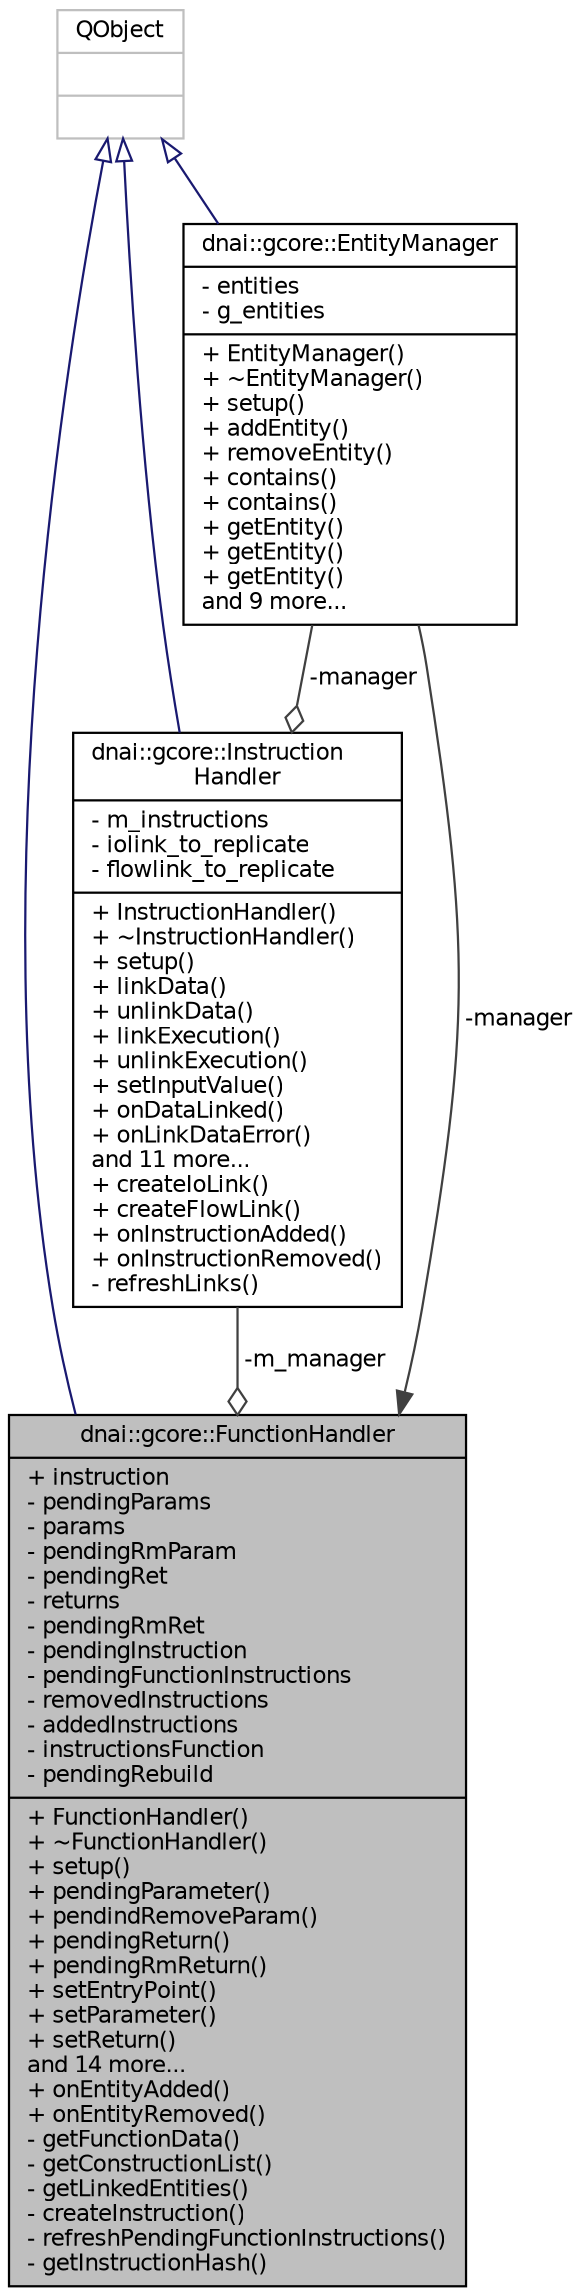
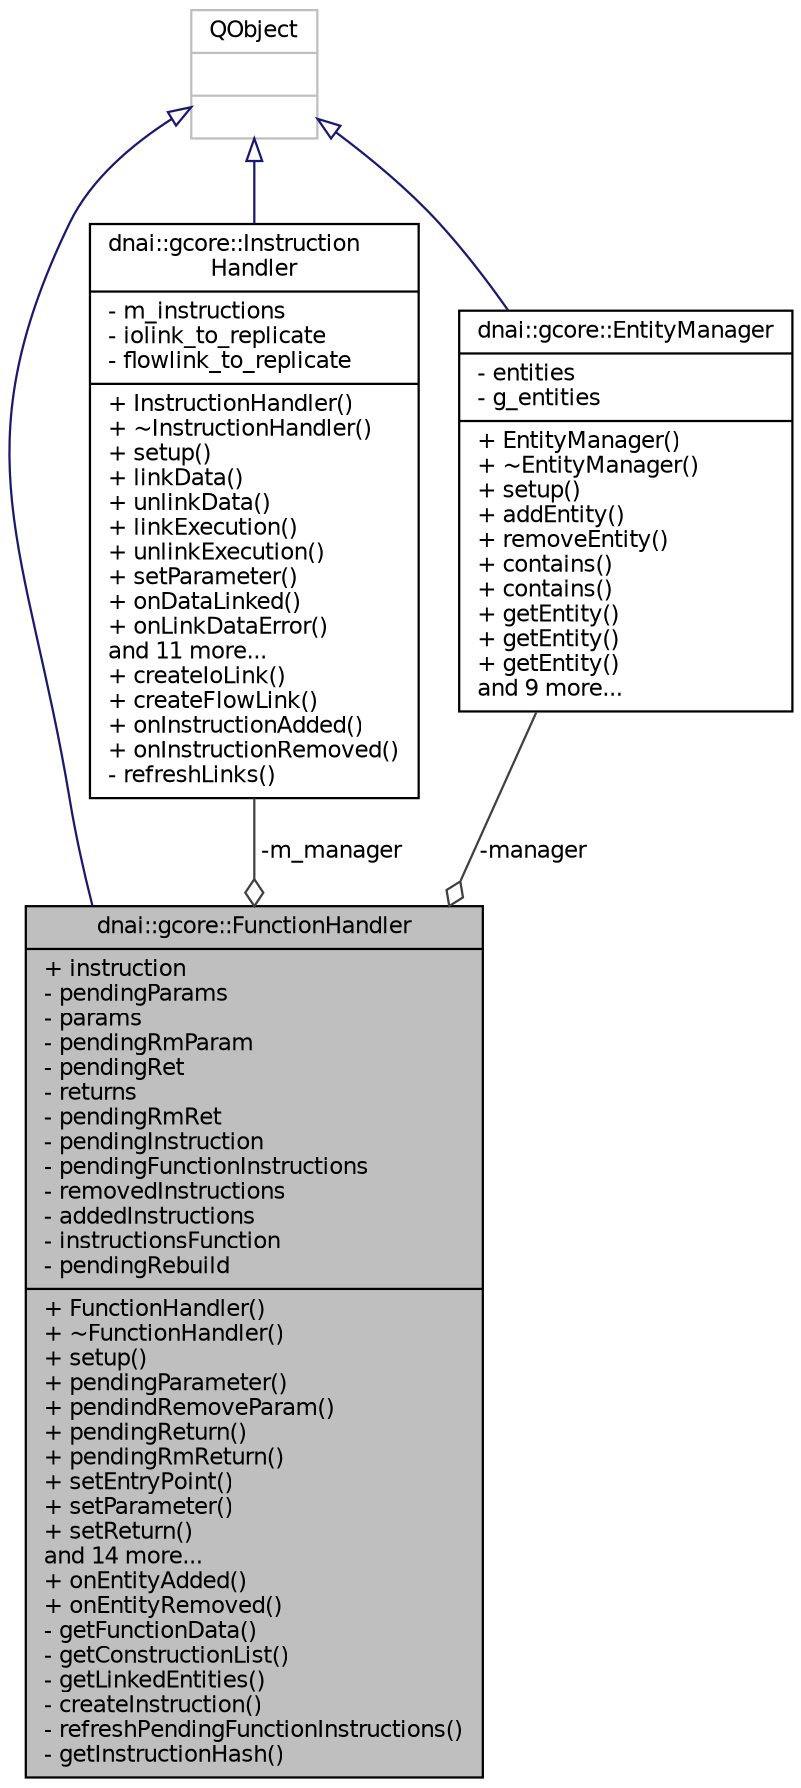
  digraph {
    node [color=black fillcolor=white fontname=Helvetica fontsize=10 shape=record style=filled]
    edge [color=midnightblue fontname=Helvetica fontsize=10 labelfontname=Helvetica labelfontsize=10 style=solid]
    n1 [fillcolor=grey75 fontcolor=black height=0.2 label="{dnai::gcore::FunctionHandler\n|+ instruction\l- pendingParams\l- params\l- pendingRmParam\l- pendingRet\l- returns\l- pendingRmRet\l- pendingInstruction\l- pendingFunctionInstructions\l- removedInstructions\l- addedInstructions\l- instructionsFunction\l- pendingRebuild\l|+ FunctionHandler()\l+ ~FunctionHandler()\l+ setup()\l+ pendingParameter()\l+ pendindRemoveParam()\l+ pendingReturn()\l+ pendingRmReturn()\l+ setEntryPoint()\l+ setParameter()\l+ setReturn()\land 14 more...\l+ onEntityAdded()\l+ onEntityRemoved()\l- getFunctionData()\l- getConstructionList()\l- getLinkedEntities()\l- createInstruction()\l- refreshPendingFunctionInstructions()\l- getInstructionHash()\l}" width=0.4]
    n2 [color=grey75 height=0.2 label="{QObject\n||}" width=0.4]
-   n3 [height=0.2 label="{dnai::gcore::Instruction\lHandler\n|- m_instructions\l- iolink_to_replicate\l- flowlink_to_replicate\l|+ InstructionHandler()\l+ ~InstructionHandler()\l+ setup()\l+ linkData()\l+ unlinkData()\l+ linkExecution()\l+ unlinkExecution()\l+ setInputValue()\l+ onDataLinked()\l+ onLinkDataError()\land 11 more...\l+ createIoLink()\l+ createFlowLink()\l+ onInstructionAdded()\l+ onInstructionRemoved()\l- refreshLinks()\l}" width=0.4]
+   n3 [height=0.2 label="{dnai::gcore::Instruction\lHandler\n|- m_instructions\l- iolink_to_replicate\l- flowlink_to_replicate\l|+ InstructionHandler()\l+ ~InstructionHandler()\l+ setup()\l+ linkData()\l+ unlinkData()\l+ linkExecution()\l+ unlinkExecution()\l+ setParameter()\l+ onDataLinked()\l+ onLinkDataError()\land 11 more...\l+ createIoLink()\l+ createFlowLink()\l+ onInstructionAdded()\l+ onInstructionRemoved()\l- refreshLinks()\l}" width=0.4]
    n4 [height=0.2 label="{dnai::gcore::EntityManager\n|- entities\l- g_entities\l|+ EntityManager()\l+ ~EntityManager()\l+ setup()\l+ addEntity()\l+ removeEntity()\l+ contains()\l+ contains()\l+ getEntity()\l+ getEntity()\l+ getEntity()\land 9 more...\l}" width=0.4]
    n2 -> n1 [arrowtail=onormal dir=back]
    n2 -> n3 [arrowtail=onormal dir=back]
    n2 -> n4 [arrowtail=onormal dir=back]
    n3 -> n1 [arrowhead=odiamond color=grey25 label=" -m_manager"]
-   n4 -> n1 [arrowhead=normal color=grey25 label=" -manager"]
-   n4 -> n3 [arrowhead=odiamond color=grey25 label=" -manager"]
+   n4 -> n1 [arrowhead=odiamond color=grey25 label=" -manager"]
  }
